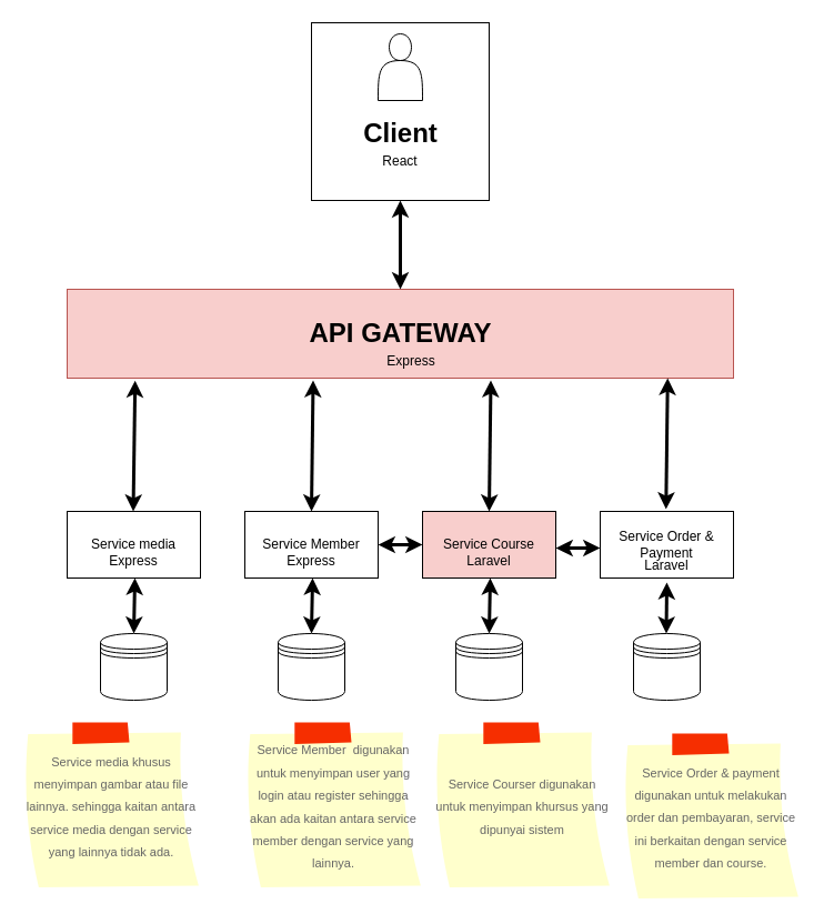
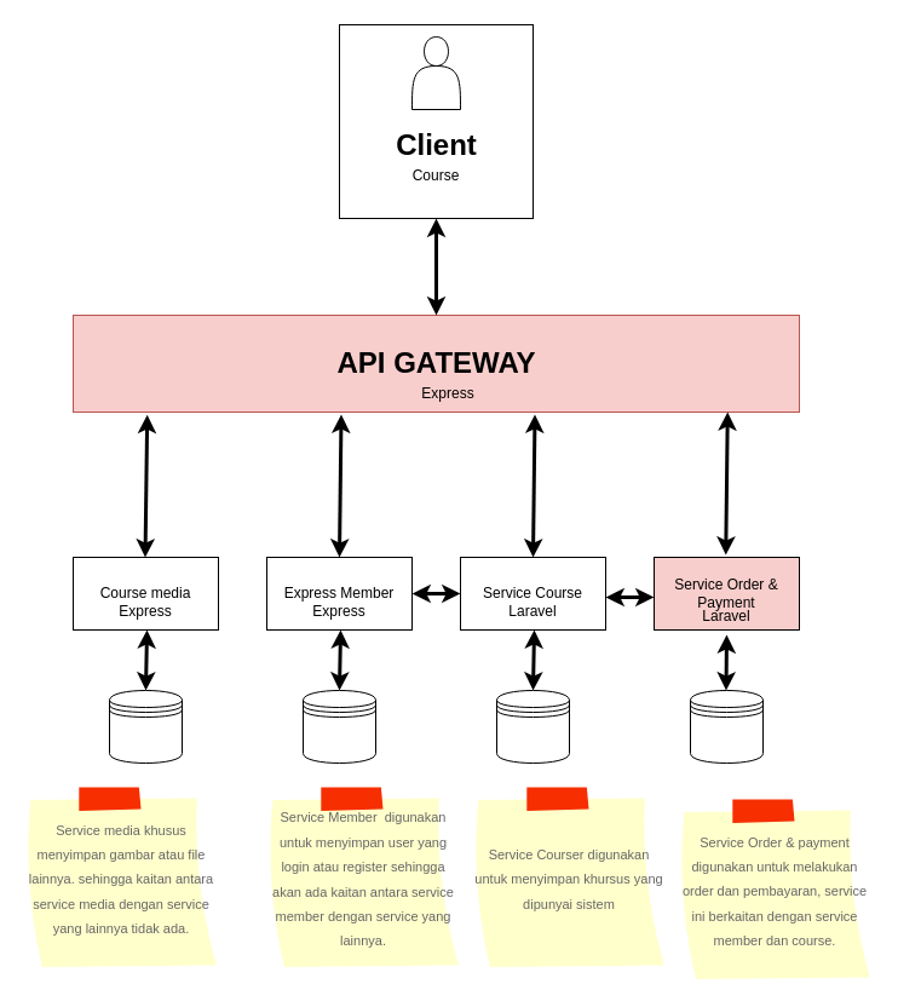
  <mxCell id="0" />
  <mxCell id="1" parent="0" />
  <mxCell id="2" value="" style="whiteSpace=wrap;html=1;aspect=fixed;" vertex="1" parent="1"><mxGeometry x="280" y="20" width="160" height="160" as="geometry" /></mxCell>
  <mxCell id="3" value="" style="shape=actor;whiteSpace=wrap;html=1;" vertex="1" parent="1"><mxGeometry x="340" y="30" width="40" height="60" as="geometry" /></mxCell>
  <mxCell id="4" value="Client" style="text;strokeColor=none;fillColor=none;html=1;fontSize=24;fontStyle=1;verticalAlign=middle;align=center;" vertex="1" parent="1"><mxGeometry x="310" y="100" width="100" height="40" as="geometry" /></mxCell>
- <mxCell id="5" value="Service media" style="rounded=0;whiteSpace=wrap;html=1;" vertex="1" parent="1"><mxGeometry x="60" y="460" width="120" height="60" as="geometry" /></mxCell>
- <mxCell id="6" value="Service Member" style="rounded=0;whiteSpace=wrap;html=1;" vertex="1" parent="1"><mxGeometry x="220" y="460" width="120" height="60" as="geometry" /></mxCell>
- <mxCell id="7" value="Service Course" style="rounded=0;whiteSpace=wrap;html=1;fillColor=#f8cecc;" vertex="1" parent="1"><mxGeometry x="380" y="460" width="120" height="60" as="geometry" /></mxCell>
- <mxCell id="8" value="Service Order &amp;amp; Payment" style="rounded=0;whiteSpace=wrap;html=1;" vertex="1" parent="1"><mxGeometry x="540" y="460" width="120" height="60" as="geometry" /></mxCell>
+ <mxCell id="5" value="Course media" style="rounded=0;whiteSpace=wrap;html=1;" vertex="1" parent="1"><mxGeometry x="60" y="460" width="120" height="60" as="geometry" /></mxCell>
+ <mxCell id="6" value="Express Member" style="rounded=0;whiteSpace=wrap;html=1;" vertex="1" parent="1"><mxGeometry x="220" y="460" width="120" height="60" as="geometry" /></mxCell>
+ <mxCell id="7" value="Service Course" style="rounded=0;whiteSpace=wrap;html=1;" vertex="1" parent="1"><mxGeometry x="380" y="460" width="120" height="60" as="geometry" /></mxCell>
+ <mxCell id="8" value="Service Order &amp;amp; Payment" style="rounded=0;whiteSpace=wrap;html=1;fillColor=#f8cecc;" vertex="1" parent="1"><mxGeometry x="540" y="460" width="120" height="60" as="geometry" /></mxCell>
  <mxCell id="9" value="" style="rounded=0;whiteSpace=wrap;html=1;fillColor=#f8cecc;strokeColor=#b85450;" vertex="1" parent="1"><mxGeometry x="60" y="260" width="600" height="80" as="geometry" /></mxCell>
  <mxCell id="10" value="API GATEWAY" style="text;strokeColor=none;fillColor=none;html=1;fontSize=24;fontStyle=1;verticalAlign=middle;align=center;" vertex="1" parent="1"><mxGeometry x="310" y="280" width="100" height="40" as="geometry" /></mxCell>
  <mxCell id="11" value="Express" style="text;html=1;strokeColor=none;fillColor=none;align=center;verticalAlign=middle;whiteSpace=wrap;rounded=0;" vertex="1" parent="1"><mxGeometry x="340" y="310" width="60" height="30" as="geometry" /></mxCell>
  <mxCell id="12" value="Express" style="text;html=1;strokeColor=none;fillColor=none;align=center;verticalAlign=middle;whiteSpace=wrap;rounded=0;" vertex="1" parent="1"><mxGeometry x="90" y="490" width="60" height="30" as="geometry" /></mxCell>
  <mxCell id="13" value="Express" style="text;html=1;strokeColor=none;fillColor=none;align=center;verticalAlign=middle;whiteSpace=wrap;rounded=0;" vertex="1" parent="1"><mxGeometry x="250" y="490" width="60" height="30" as="geometry" /></mxCell>
  <mxCell id="14" value="Laravel" style="text;html=1;strokeColor=none;fillColor=none;align=center;verticalAlign=middle;whiteSpace=wrap;rounded=0;" vertex="1" parent="1"><mxGeometry x="410" y="490" width="60" height="30" as="geometry" /></mxCell>
  <mxCell id="15" value="Laravel" style="text;html=1;strokeColor=none;fillColor=none;align=center;verticalAlign=middle;whiteSpace=wrap;rounded=0;" vertex="1" parent="1"><mxGeometry x="570" y="494" width="60" height="30" as="geometry" /></mxCell>
  <mxCell id="16" value="" style="shape=datastore;whiteSpace=wrap;html=1;" vertex="1" parent="1"><mxGeometry x="90" y="570" width="60" height="60" as="geometry" /></mxCell>
  <mxCell id="17" value="" style="shape=datastore;whiteSpace=wrap;html=1;" vertex="1" parent="1"><mxGeometry x="250" y="570" width="60" height="60" as="geometry" /></mxCell>
  <mxCell id="18" value="" style="shape=datastore;whiteSpace=wrap;html=1;" vertex="1" parent="1"><mxGeometry x="410" y="570" width="60" height="60" as="geometry" /></mxCell>
  <mxCell id="19" value="" style="shape=datastore;whiteSpace=wrap;html=1;" vertex="1" parent="1"><mxGeometry x="570" y="570" width="60" height="60" as="geometry" /></mxCell>
  <mxCell id="20" value="" style="endArrow=classic;startArrow=classic;html=1;rounded=0;strokeWidth=3;fontSize=9;exitX=0.5;exitY=0;exitDx=0;exitDy=0;" edge="1" parent="1" source="9"><mxGeometry width="50" height="50" relative="1" as="geometry"><mxPoint x="310" y="230" as="sourcePoint" /><mxPoint x="360" y="180" as="targetPoint" /></mxGeometry></mxCell>
  <mxCell id="21" value="" style="endArrow=classic;startArrow=classic;html=1;rounded=0;strokeWidth=3;fontSize=9;exitX=0.5;exitY=0;exitDx=0;exitDy=0;entryX=0.102;entryY=1.028;entryDx=0;entryDy=0;entryPerimeter=0;" edge="1" parent="1" target="9"><mxGeometry width="50" height="50" relative="1" as="geometry"><mxPoint x="119.5" y="460" as="sourcePoint" /><mxPoint x="119.5" y="380" as="targetPoint" /></mxGeometry></mxCell>
  <mxCell id="22" value="" style="endArrow=classic;startArrow=classic;html=1;rounded=0;strokeWidth=3;fontSize=9;exitX=0.5;exitY=0;exitDx=0;exitDy=0;entryX=0.102;entryY=1.028;entryDx=0;entryDy=0;entryPerimeter=0;" edge="1" parent="1"><mxGeometry width="50" height="50" relative="1" as="geometry"><mxPoint x="280" y="460" as="sourcePoint" /><mxPoint x="281.5" y="342" as="targetPoint" /></mxGeometry></mxCell>
  <mxCell id="23" value="" style="endArrow=classic;startArrow=classic;html=1;rounded=0;strokeWidth=3;fontSize=9;exitX=0.5;exitY=0;exitDx=0;exitDy=0;entryX=0.102;entryY=1.028;entryDx=0;entryDy=0;entryPerimeter=0;" edge="1" parent="1"><mxGeometry width="50" height="50" relative="1" as="geometry"><mxPoint x="440" y="460" as="sourcePoint" /><mxPoint x="441.5" y="342" as="targetPoint" /></mxGeometry></mxCell>
  <mxCell id="24" value="" style="endArrow=classic;startArrow=classic;html=1;rounded=0;strokeWidth=3;fontSize=9;exitX=0.5;exitY=0;exitDx=0;exitDy=0;entryX=0.102;entryY=1.028;entryDx=0;entryDy=0;entryPerimeter=0;" edge="1" parent="1"><mxGeometry width="50" height="50" relative="1" as="geometry"><mxPoint x="599.25" y="458" as="sourcePoint" /><mxPoint x="600.75" y="340" as="targetPoint" /></mxGeometry></mxCell>
  <mxCell id="25" value="" style="endArrow=classic;startArrow=classic;html=1;rounded=0;strokeWidth=3;fontSize=9;entryX=0;entryY=0.5;entryDx=0;entryDy=0;" edge="1" parent="1" target="7"><mxGeometry width="50" height="50" relative="1" as="geometry"><mxPoint x="340" y="490" as="sourcePoint" /><mxPoint x="390" y="440" as="targetPoint" /></mxGeometry></mxCell>
  <mxCell id="26" value="" style="endArrow=classic;startArrow=classic;html=1;rounded=0;strokeWidth=3;fontSize=9;entryX=0;entryY=0.5;entryDx=0;entryDy=0;" edge="1" parent="1"><mxGeometry width="50" height="50" relative="1" as="geometry"><mxPoint x="500" y="493" as="sourcePoint" /><mxPoint x="540" y="493" as="targetPoint" /></mxGeometry></mxCell>
  <mxCell id="27" value="" style="endArrow=classic;startArrow=classic;html=1;rounded=0;strokeWidth=3;fontSize=9;exitX=0.5;exitY=0;exitDx=0;exitDy=0;" edge="1" parent="1" source="16"><mxGeometry width="50" height="50" relative="1" as="geometry"><mxPoint x="119.25" y="564" as="sourcePoint" /><mxPoint x="121" y="520" as="targetPoint" /></mxGeometry></mxCell>
  <mxCell id="28" value="" style="endArrow=classic;startArrow=classic;html=1;rounded=0;strokeWidth=3;fontSize=9;exitX=0.5;exitY=0;exitDx=0;exitDy=0;" edge="1" parent="1"><mxGeometry width="50" height="50" relative="1" as="geometry"><mxPoint x="280" y="570" as="sourcePoint" /><mxPoint x="281" y="520" as="targetPoint" /></mxGeometry></mxCell>
  <mxCell id="29" value="" style="endArrow=classic;startArrow=classic;html=1;rounded=0;strokeWidth=3;fontSize=9;exitX=0.5;exitY=0;exitDx=0;exitDy=0;" edge="1" parent="1"><mxGeometry width="50" height="50" relative="1" as="geometry"><mxPoint x="440" y="570" as="sourcePoint" /><mxPoint x="441" y="520" as="targetPoint" /></mxGeometry></mxCell>
  <mxCell id="30" value="" style="endArrow=classic;startArrow=classic;html=1;rounded=0;strokeWidth=3;fontSize=9;exitX=0.5;exitY=0;exitDx=0;exitDy=0;entryX=0.5;entryY=1;entryDx=0;entryDy=0;" edge="1" parent="1" target="15"><mxGeometry width="50" height="50" relative="1" as="geometry"><mxPoint x="599.5" y="570" as="sourcePoint" /><mxPoint x="600.2" y="535" as="targetPoint" /></mxGeometry></mxCell>
- <mxCell id="31" value="&lt;font style=&quot;font-size: 12px;&quot;&gt;React&lt;/font&gt;" style="text;html=1;strokeColor=none;fillColor=none;align=center;verticalAlign=middle;whiteSpace=wrap;rounded=0;fontSize=9;" vertex="1" parent="1"><mxGeometry x="330" y="130" width="60" height="30" as="geometry" /></mxCell>
+ <mxCell id="31" value="&lt;font style=&quot;font-size: 12px;&quot;&gt;Course&lt;/font&gt;" style="text;html=1;strokeColor=none;fillColor=none;align=center;verticalAlign=middle;whiteSpace=wrap;rounded=0;fontSize=9;" vertex="1" parent="1"><mxGeometry x="330" y="130" width="60" height="30" as="geometry" /></mxCell>
  <mxCell id="32" value="&lt;font style=&quot;font-size: 11px;&quot;&gt;Service media khusus menyimpan gambar atau file lainnya. sehingga kaitan antara service media dengan service yang lainnya tidak ada.&lt;/font&gt;" style="strokeWidth=1;shadow=0;dashed=0;align=center;html=1;shape=mxgraph.mockup.text.stickyNote2;fontColor=#666666;mainText=;fontSize=17;whiteSpace=wrap;fillColor=#ffffcc;strokeColor=#F62E00;" vertex="1" parent="1"><mxGeometry x="20" y="650" width="160" height="150" as="geometry" /></mxCell>
  <mxCell id="33" value="&lt;font style=&quot;font-size: 11px;&quot;&gt;Service Member&amp;nbsp; digunakan untuk menyimpan user yang login atau register sehingga akan ada kaitan antara service member dengan service yang lainnya.&lt;/font&gt;" style="strokeWidth=1;shadow=0;dashed=0;align=center;html=1;shape=mxgraph.mockup.text.stickyNote2;fontColor=#666666;mainText=;fontSize=17;whiteSpace=wrap;fillColor=#ffffcc;strokeColor=#F62E00;" vertex="1" parent="1"><mxGeometry x="220" y="650" width="160" height="150" as="geometry" /></mxCell>
  <mxCell id="34" value="&lt;font style=&quot;font-size: 11px;&quot;&gt;Service Courser digunakan untuk menyimpan khursus yang dipunyai sistem&lt;/font&gt;" style="strokeWidth=1;shadow=0;dashed=0;align=center;html=1;shape=mxgraph.mockup.text.stickyNote2;fontColor=#666666;mainText=;fontSize=17;whiteSpace=wrap;fillColor=#ffffcc;strokeColor=#F62E00;" vertex="1" parent="1"><mxGeometry x="390" y="650" width="160" height="150" as="geometry" /></mxCell>
  <mxCell id="35" value="&lt;font style=&quot;font-size: 11px;&quot;&gt;Service Order &amp;amp; payment digunakan untuk melakukan order dan pembayaran, service ini berkaitan dengan service member dan course.&lt;/font&gt;" style="strokeWidth=1;shadow=0;dashed=0;align=center;html=1;shape=mxgraph.mockup.text.stickyNote2;fontColor=#666666;mainText=;fontSize=17;whiteSpace=wrap;fillColor=#ffffcc;strokeColor=#F62E00;" vertex="1" parent="1"><mxGeometry x="560" y="660" width="160" height="150" as="geometry" /></mxCell>
